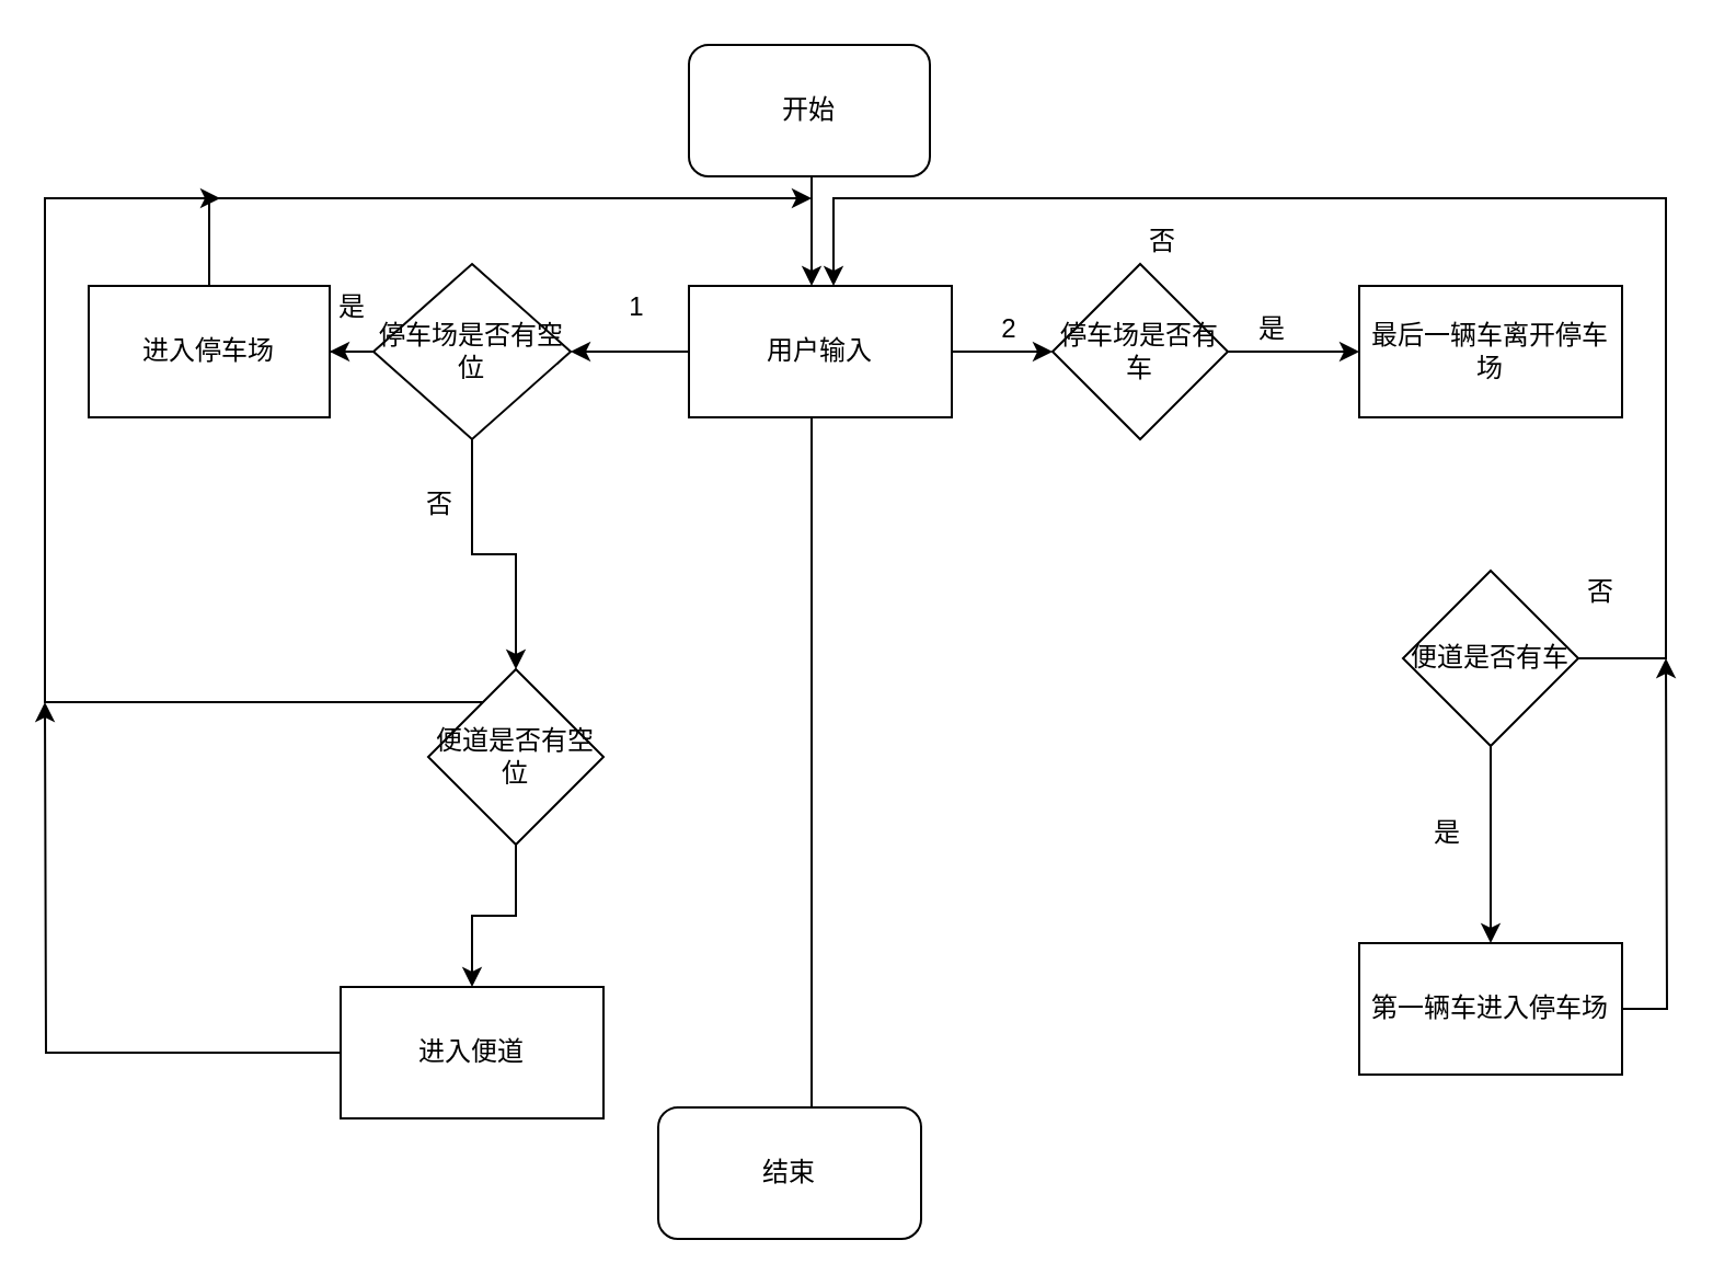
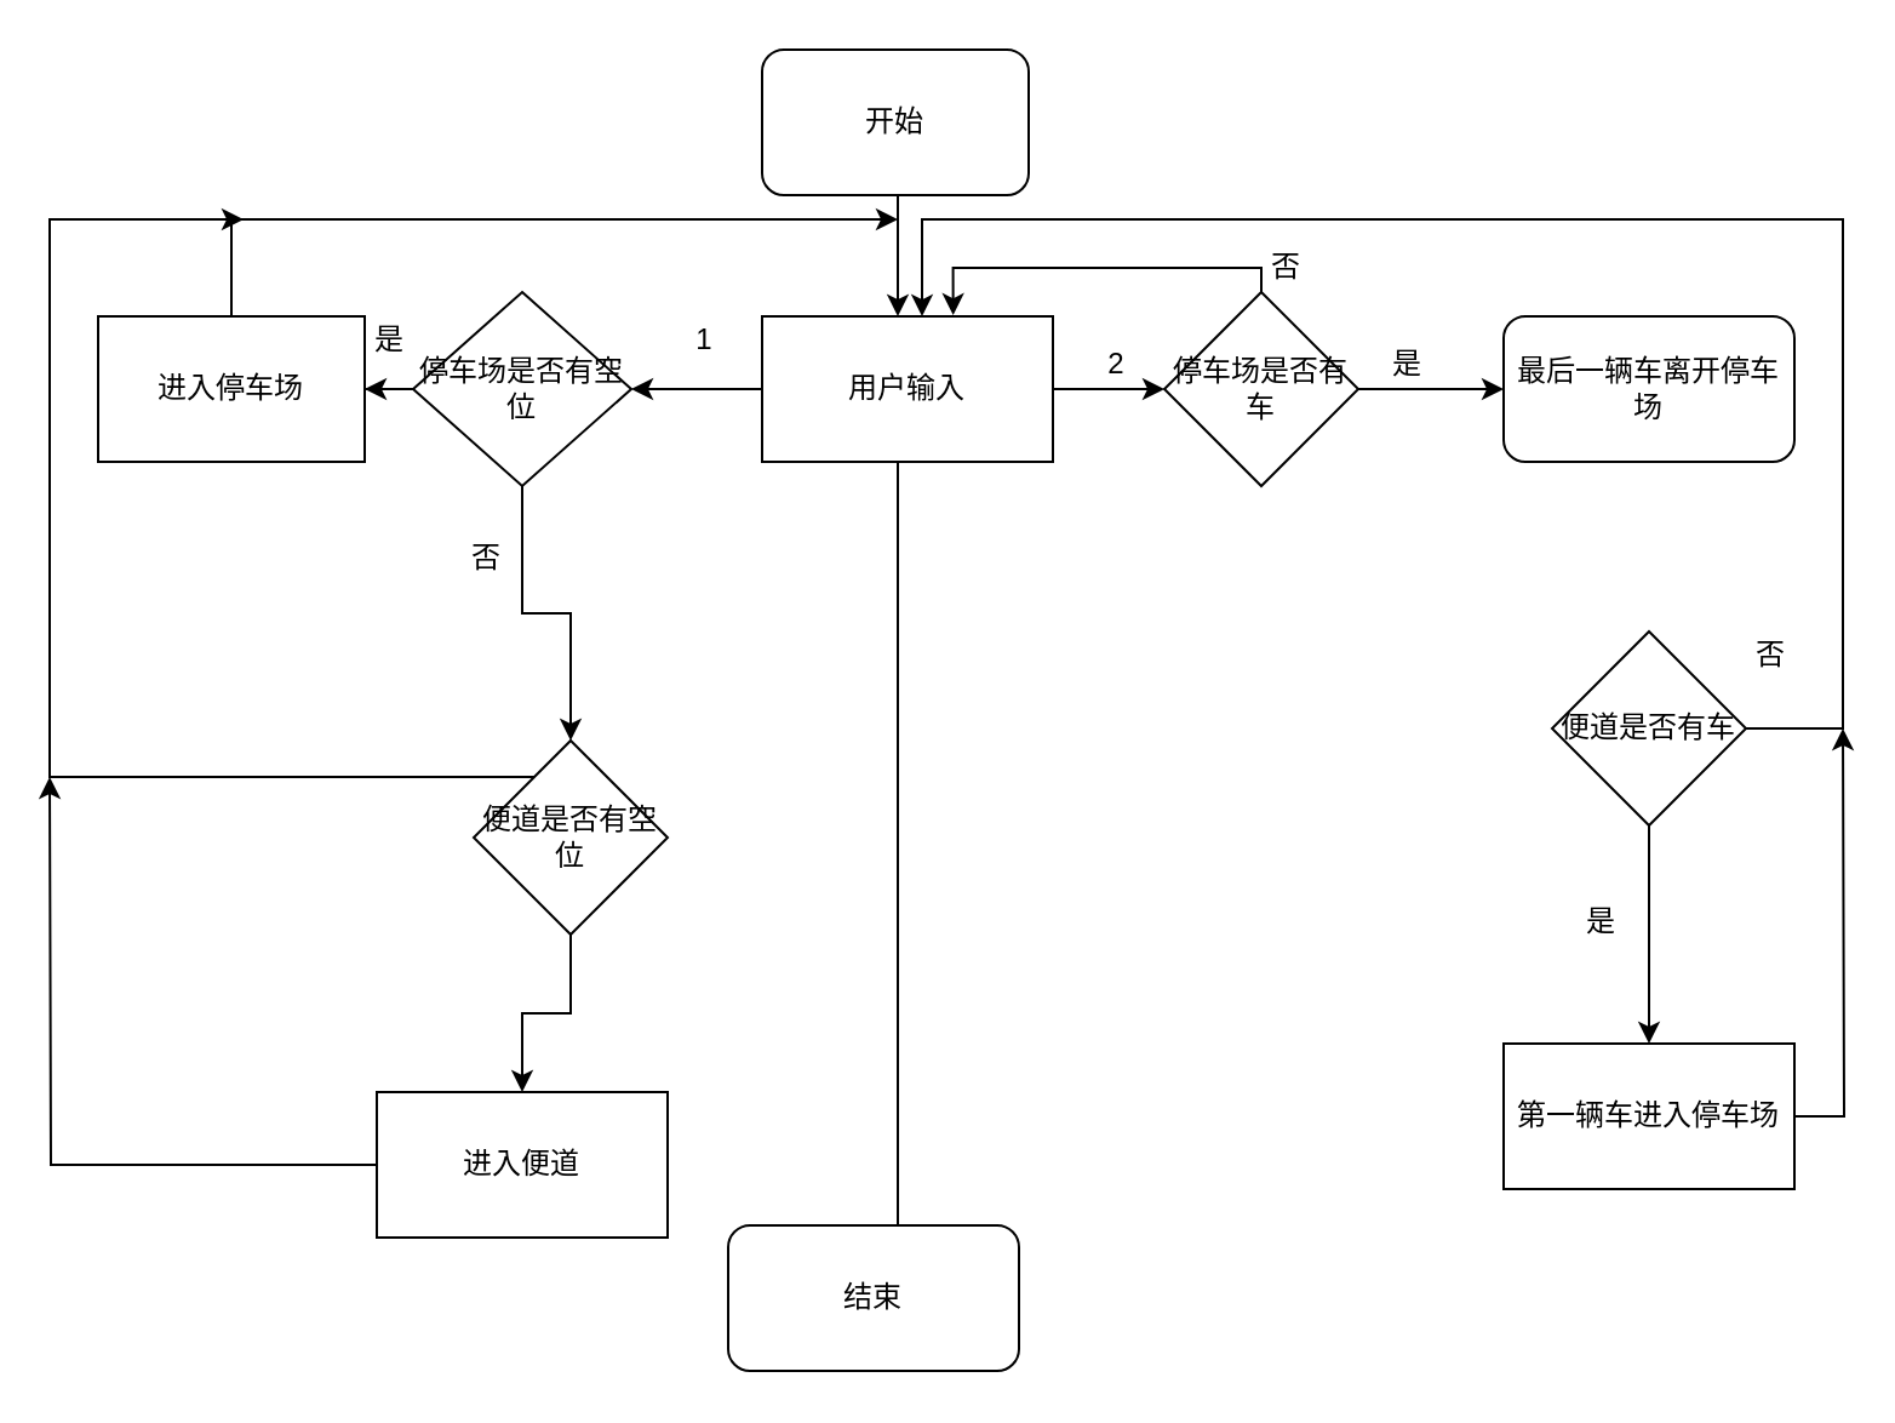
  <mxCell id="0" />
  <mxCell id="1" parent="0" />
  <mxCell id="2" value="" style="edgeStyle=orthogonalEdgeStyle;rounded=0;orthogonalLoop=1;jettySize=auto;html=1;" edge="1" parent="1" source="3" target="7"><mxGeometry relative="1" as="geometry"><Array as="points"><mxPoint x="370" y="100" /><mxPoint x="370" y="100" /></Array></mxGeometry></mxCell>
  <mxCell id="3" value="开始" style="rounded=1;whiteSpace=wrap;html=1;" vertex="1" parent="1"><mxGeometry x="314" y="20" width="110" height="60" as="geometry" /></mxCell>
  <mxCell id="4" value="" style="edgeStyle=orthogonalEdgeStyle;rounded=0;orthogonalLoop=1;jettySize=auto;html=1;" edge="1" parent="1" source="7"><mxGeometry relative="1" as="geometry"><mxPoint x="480" y="160" as="targetPoint" /></mxGeometry></mxCell>
  <mxCell id="5" value="" style="edgeStyle=orthogonalEdgeStyle;rounded=0;orthogonalLoop=1;jettySize=auto;html=1;" edge="1" parent="1" source="7" target="12"><mxGeometry relative="1" as="geometry" /></mxCell>
  <mxCell id="6" value="" style="edgeStyle=orthogonalEdgeStyle;rounded=0;orthogonalLoop=1;jettySize=auto;html=1;endArrow=none;" edge="1" parent="1" source="7" target="13"><mxGeometry relative="1" as="geometry"><Array as="points"><mxPoint x="370" y="210" /><mxPoint x="370" y="210" /></Array></mxGeometry></mxCell>
  <mxCell id="7" value="用户输入" style="rounded=0;whiteSpace=wrap;html=1;" vertex="1" parent="1"><mxGeometry x="314" y="130" width="120" height="60" as="geometry" /></mxCell>
  <mxCell id="8" value="1" style="text;html=1;align=center;verticalAlign=middle;resizable=0;points=[];autosize=1;strokeColor=none;" vertex="1" parent="1"><mxGeometry x="280" y="130" width="20" height="20" as="geometry" /></mxCell>
  <mxCell id="9" value="2" style="text;html=1;align=center;verticalAlign=middle;resizable=0;points=[];autosize=1;strokeColor=none;" vertex="1" parent="1"><mxGeometry x="450" y="140" width="20" height="20" as="geometry" /></mxCell>
  <mxCell id="10" value="" style="edgeStyle=orthogonalEdgeStyle;rounded=0;orthogonalLoop=1;jettySize=auto;html=1;" edge="1" parent="1" source="12" target="15"><mxGeometry relative="1" as="geometry" /></mxCell>
  <mxCell id="11" value="" style="edgeStyle=orthogonalEdgeStyle;rounded=0;orthogonalLoop=1;jettySize=auto;html=1;" edge="1" parent="1" source="12" target="19"><mxGeometry relative="1" as="geometry" /></mxCell>
  <mxCell id="12" value="停车场是否有空位" style="rhombus;whiteSpace=wrap;html=1;" vertex="1" parent="1"><mxGeometry x="170" y="120" width="90" height="80" as="geometry" /></mxCell>
  <mxCell id="13" value="结束" style="rounded=1;whiteSpace=wrap;html=1;" vertex="1" parent="1"><mxGeometry x="300" y="505" width="120" height="60" as="geometry" /></mxCell>
  <mxCell id="14" style="edgeStyle=orthogonalEdgeStyle;rounded=0;orthogonalLoop=1;jettySize=auto;html=1;" edge="1" parent="1" source="15"><mxGeometry relative="1" as="geometry"><mxPoint x="370" y="90" as="targetPoint" /><Array as="points"><mxPoint x="95" y="90" /></Array></mxGeometry></mxCell>
  <mxCell id="15" value="进入停车场" style="whiteSpace=wrap;html=1;" vertex="1" parent="1"><mxGeometry x="40" y="130" width="110" height="60" as="geometry" /></mxCell>
  <mxCell id="16" value="是" style="text;html=1;align=center;verticalAlign=middle;resizable=0;points=[];autosize=1;strokeColor=none;" vertex="1" parent="1"><mxGeometry x="145" y="130" width="30" height="20" as="geometry" /></mxCell>
  <mxCell id="17" value="" style="edgeStyle=orthogonalEdgeStyle;rounded=0;orthogonalLoop=1;jettySize=auto;html=1;" edge="1" parent="1" source="19" target="22"><mxGeometry relative="1" as="geometry" /></mxCell>
  <mxCell id="18" value="" style="edgeStyle=orthogonalEdgeStyle;rounded=0;orthogonalLoop=1;jettySize=auto;html=1;" edge="1" parent="1" source="19"><mxGeometry relative="1" as="geometry"><mxPoint x="100" y="90" as="targetPoint" /><Array as="points"><mxPoint x="20" y="320" /></Array></mxGeometry></mxCell>
  <mxCell id="19" value="便道是否有空位" style="rhombus;whiteSpace=wrap;html=1;" vertex="1" parent="1"><mxGeometry x="195" y="305" width="80" height="80" as="geometry" /></mxCell>
  <mxCell id="20" value="否" style="text;html=1;align=center;verticalAlign=middle;resizable=0;points=[];autosize=1;strokeColor=none;" vertex="1" parent="1"><mxGeometry x="185" y="220" width="30" height="20" as="geometry" /></mxCell>
  <mxCell id="21" style="edgeStyle=orthogonalEdgeStyle;rounded=0;orthogonalLoop=1;jettySize=auto;html=1;" edge="1" parent="1" source="22"><mxGeometry relative="1" as="geometry"><mxPoint x="20" y="320" as="targetPoint" /></mxGeometry></mxCell>
  <mxCell id="22" value="进入便道" style="whiteSpace=wrap;html=1;" vertex="1" parent="1"><mxGeometry x="155" y="450" width="120" height="60" as="geometry" /></mxCell>
  <mxCell id="23" value="" style="edgeStyle=orthogonalEdgeStyle;rounded=0;orthogonalLoop=1;jettySize=auto;html=1;" edge="1" parent="1" source="25" target="26"><mxGeometry relative="1" as="geometry" /></mxCell>
+ <mxCell id="24" style="edgeStyle=orthogonalEdgeStyle;rounded=0;orthogonalLoop=1;jettySize=auto;html=1;entryX=0.657;entryY=-0.008;entryDx=0;entryDy=0;entryPerimeter=0;" edge="1" parent="1" source="25" target="7"><mxGeometry relative="1" as="geometry"><Array as="points"><mxPoint x="520" y="110" /><mxPoint x="393" y="110" /></Array></mxGeometry></mxCell>
  <mxCell id="25" value="停车场是否有车" style="rhombus;whiteSpace=wrap;html=1;" vertex="1" parent="1"><mxGeometry x="480" y="120" width="80" height="80" as="geometry" /></mxCell>
- <mxCell id="26" value="最后一辆车离开停车场" style="whiteSpace=wrap;html=1;" vertex="1" parent="1"><mxGeometry x="620" y="130" width="120" height="60" as="geometry" /></mxCell>
+ <mxCell id="26" value="最后一辆车离开停车场" style="whiteSpace=wrap;html=1;rounded=1;" vertex="1" parent="1"><mxGeometry x="620" y="130" width="120" height="60" as="geometry" /></mxCell>
  <mxCell id="27" value="" style="edgeStyle=orthogonalEdgeStyle;rounded=0;orthogonalLoop=1;jettySize=auto;html=1;" edge="1" parent="1" source="29" target="31"><mxGeometry relative="1" as="geometry" /></mxCell>
  <mxCell id="28" style="edgeStyle=orthogonalEdgeStyle;rounded=0;orthogonalLoop=1;jettySize=auto;html=1;" edge="1" parent="1" source="29"><mxGeometry relative="1" as="geometry"><mxPoint x="380" y="130" as="targetPoint" /><Array as="points"><mxPoint x="760" y="300" /><mxPoint x="760" y="90" /><mxPoint x="380" y="90" /><mxPoint x="380" y="130" /></Array></mxGeometry></mxCell>
  <mxCell id="29" value="便道是否有车" style="rhombus;whiteSpace=wrap;html=1;" vertex="1" parent="1"><mxGeometry x="640" y="260" width="80" height="80" as="geometry" /></mxCell>
  <mxCell id="30" style="edgeStyle=orthogonalEdgeStyle;rounded=0;orthogonalLoop=1;jettySize=auto;html=1;" edge="1" parent="1" source="31"><mxGeometry relative="1" as="geometry"><mxPoint x="760" y="300" as="targetPoint" /></mxGeometry></mxCell>
  <mxCell id="31" value="第一辆车进入停车场" style="whiteSpace=wrap;html=1;" vertex="1" parent="1"><mxGeometry x="620" y="430" width="120" height="60" as="geometry" /></mxCell>
  <mxCell id="32" value="是" style="text;html=1;align=center;verticalAlign=middle;resizable=0;points=[];autosize=1;strokeColor=none;" vertex="1" parent="1"><mxGeometry x="565" y="140" width="30" height="20" as="geometry" /></mxCell>
  <mxCell id="33" value="否" style="text;html=1;align=center;verticalAlign=middle;resizable=0;points=[];autosize=1;strokeColor=none;" vertex="1" parent="1"><mxGeometry x="515" y="100" width="30" height="20" as="geometry" /></mxCell>
  <mxCell id="34" value="是" style="text;html=1;align=center;verticalAlign=middle;resizable=0;points=[];autosize=1;strokeColor=none;" vertex="1" parent="1"><mxGeometry x="645" y="370" width="30" height="20" as="geometry" /></mxCell>
  <mxCell id="35" value="否" style="text;html=1;align=center;verticalAlign=middle;resizable=0;points=[];autosize=1;strokeColor=none;" vertex="1" parent="1"><mxGeometry x="715" y="260" width="30" height="20" as="geometry" /></mxCell>
